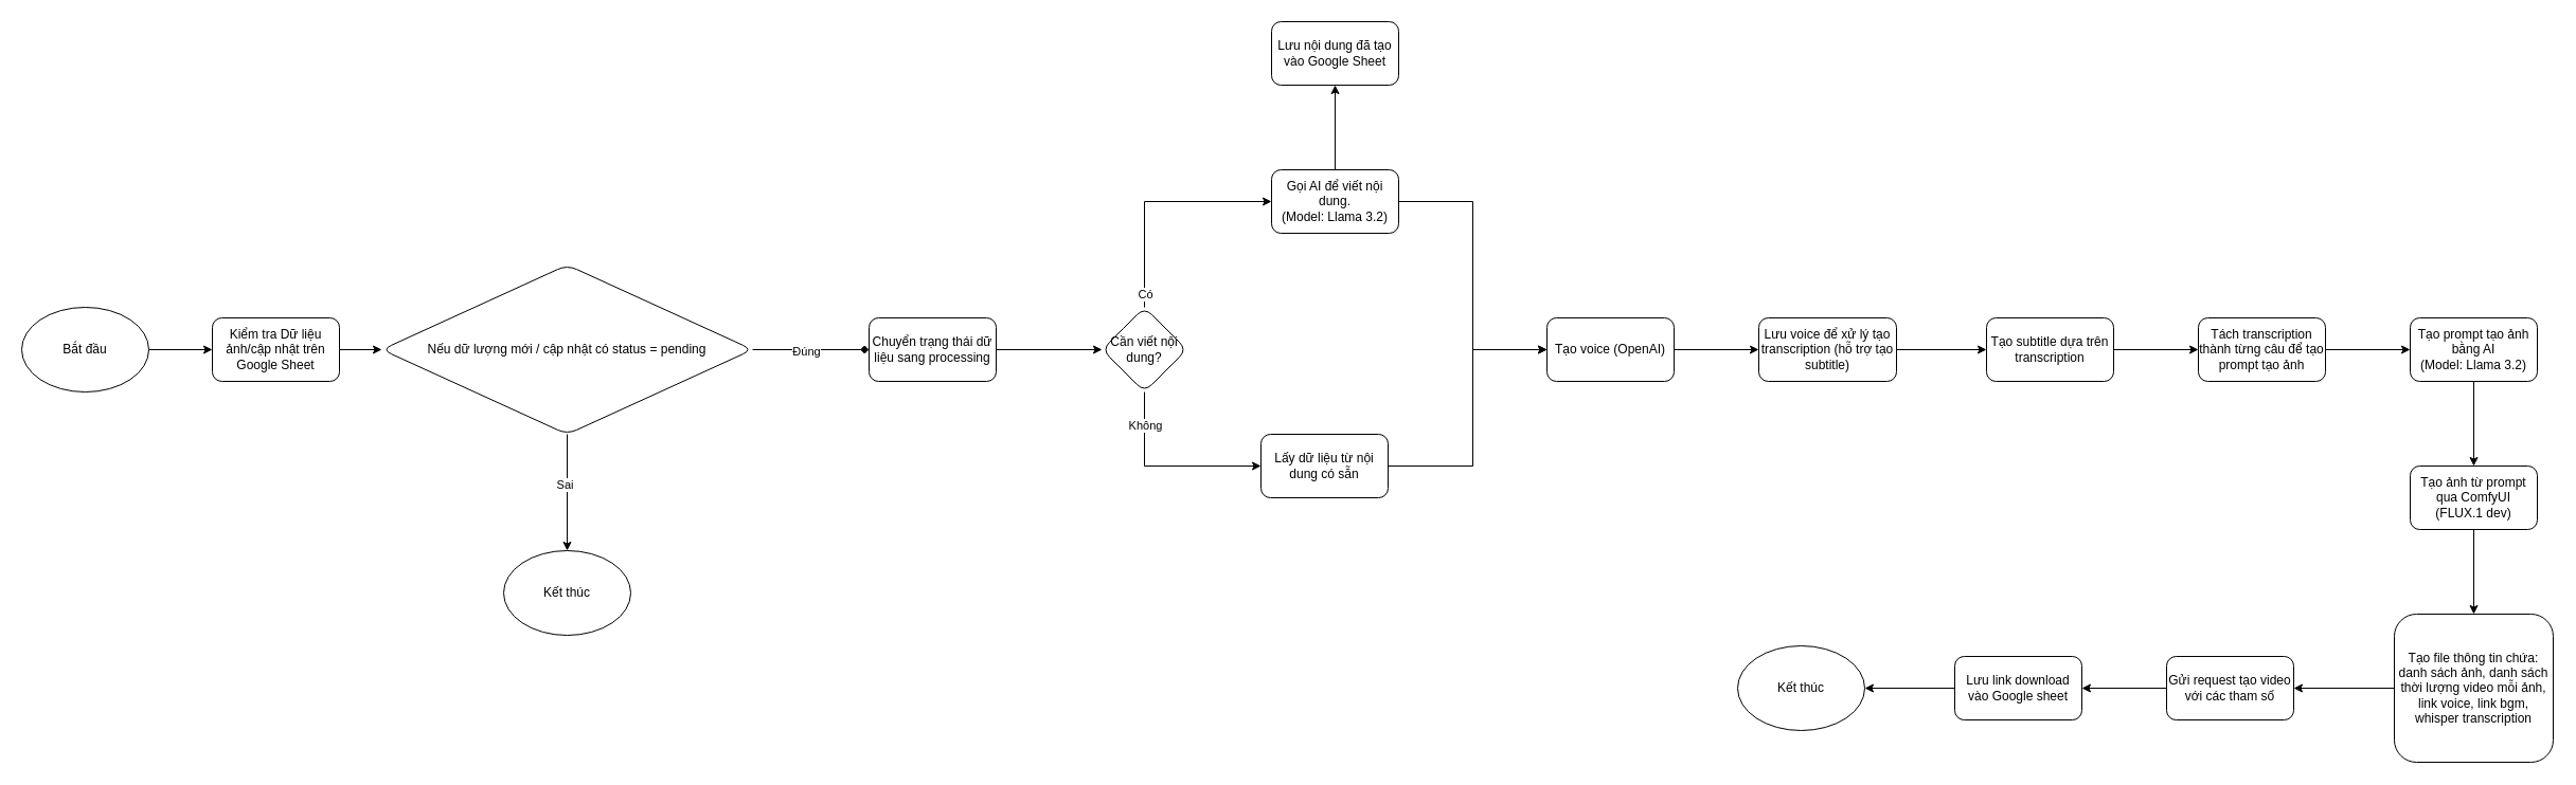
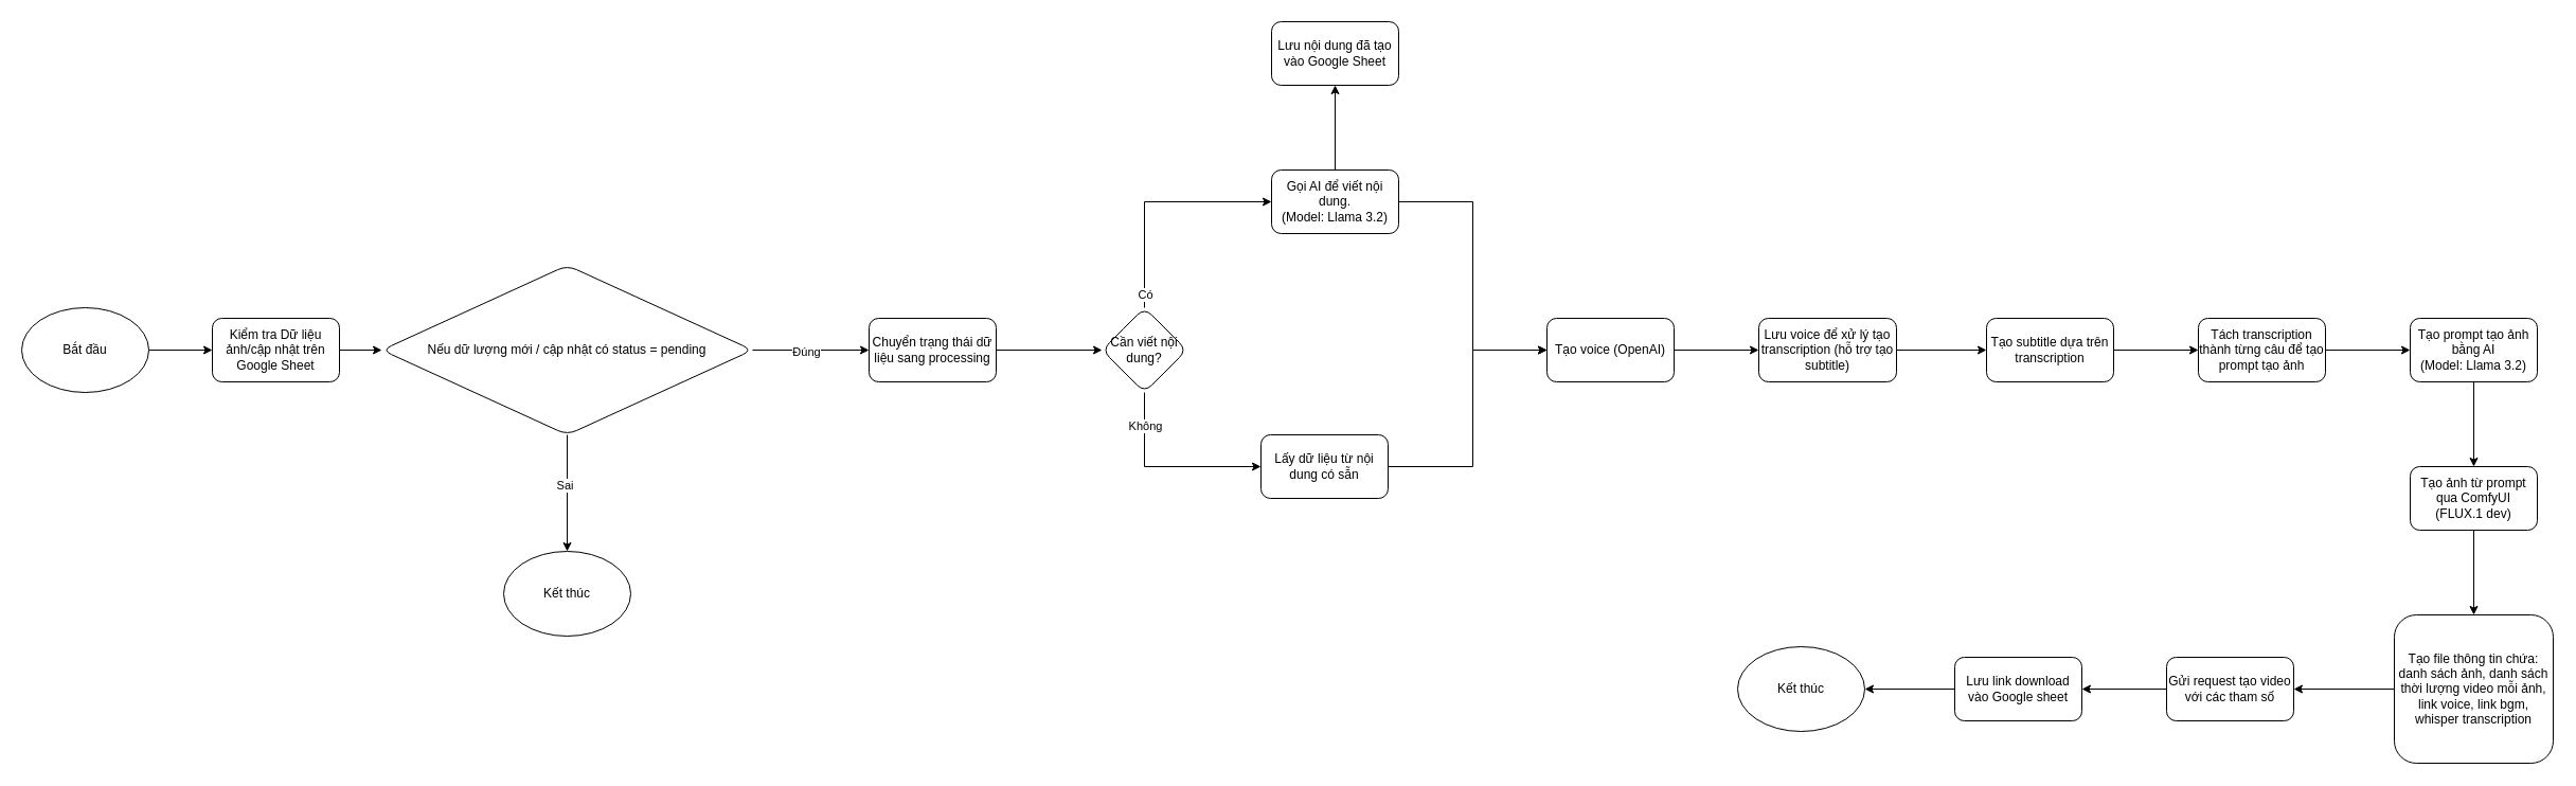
  <mxCell id="0" />
  <mxCell id="1" parent="0" />
  <mxCell id="2" value="" style="edgeStyle=orthogonalEdgeStyle;rounded=0;orthogonalLoop=1;jettySize=auto;html=1;exitX=1;exitY=0.5;exitDx=0;exitDy=0;" edge="1" parent="1" source="43" target="4"><mxGeometry relative="1" as="geometry"><mxPoint x="150" y="330" as="sourcePoint" /></mxGeometry></mxCell>
  <mxCell id="3" value="" style="edgeStyle=orthogonalEdgeStyle;rounded=0;orthogonalLoop=1;jettySize=auto;html=1;" edge="1" parent="1" source="4" target="9"><mxGeometry relative="1" as="geometry" /></mxCell>
  <mxCell id="4" value="Kiểm tra Dữ liệu ảnh/cập nhật trên Google Sheet" style="whiteSpace=wrap;html=1;rounded=1;glass=0;strokeWidth=1;shadow=0;" vertex="1" parent="1"><mxGeometry x="200" y="300" width="120" height="60" as="geometry" /></mxCell>
  <mxCell id="5" value="" style="edgeStyle=orthogonalEdgeStyle;rounded=0;orthogonalLoop=1;jettySize=auto;html=1;" edge="1" parent="1" source="9" target="42"><mxGeometry relative="1" as="geometry"><mxPoint x="480" y="540" as="targetPoint" /></mxGeometry></mxCell>
  <mxCell id="6" value="Sai" style="edgeLabel;html=1;align=center;verticalAlign=middle;resizable=0;points=[];" vertex="1" connectable="0" parent="5"><mxGeometry x="-0.138" y="-3" relative="1" as="geometry"><mxPoint as="offset" /></mxGeometry></mxCell>
- <mxCell id="7" value="" style="edgeStyle=orthogonalEdgeStyle;rounded=0;orthogonalLoop=1;jettySize=auto;html=1;endArrow=diamond;" edge="1" parent="1" source="9" target="11"><mxGeometry relative="1" as="geometry" /></mxCell>
+ <mxCell id="7" value="" style="edgeStyle=orthogonalEdgeStyle;rounded=0;orthogonalLoop=1;jettySize=auto;html=1;" edge="1" parent="1" source="9" target="11"><mxGeometry relative="1" as="geometry" /></mxCell>
  <mxCell id="8" value="Đúng" style="edgeLabel;html=1;align=center;verticalAlign=middle;resizable=0;points=[];" vertex="1" connectable="0" parent="7"><mxGeometry x="-0.083" y="-1" relative="1" as="geometry"><mxPoint as="offset" /></mxGeometry></mxCell>
  <mxCell id="9" value="Nếu dữ lượng mới / cập nhật có status = pending" style="rhombus;whiteSpace=wrap;html=1;rounded=1;glass=0;strokeWidth=1;shadow=0;" vertex="1" parent="1"><mxGeometry x="360" y="250" width="350" height="160" as="geometry" /></mxCell>
  <mxCell id="10" value="" style="edgeStyle=orthogonalEdgeStyle;rounded=0;orthogonalLoop=1;jettySize=auto;html=1;" edge="1" parent="1" source="11" target="16"><mxGeometry relative="1" as="geometry" /></mxCell>
  <mxCell id="11" value="Chuyển trạng thái dữ liệu sang processing" style="whiteSpace=wrap;html=1;rounded=1;glass=0;strokeWidth=1;shadow=0;" vertex="1" parent="1"><mxGeometry x="820" y="300" width="120" height="60" as="geometry" /></mxCell>
  <mxCell id="12" value="" style="edgeStyle=orthogonalEdgeStyle;rounded=0;orthogonalLoop=1;jettySize=auto;html=1;" edge="1" parent="1" source="16" target="19"><mxGeometry relative="1" as="geometry"><Array as="points"><mxPoint x="1080" y="190" /></Array></mxGeometry></mxCell>
  <mxCell id="13" value="Có" style="edgeLabel;html=1;align=center;verticalAlign=middle;resizable=0;points=[];" vertex="1" connectable="0" parent="12"><mxGeometry x="-0.429" y="-1" relative="1" as="geometry"><mxPoint x="-1" y="50" as="offset" /></mxGeometry></mxCell>
  <mxCell id="14" value="" style="edgeStyle=orthogonalEdgeStyle;rounded=0;orthogonalLoop=1;jettySize=auto;html=1;" edge="1" parent="1" source="16" target="21"><mxGeometry relative="1" as="geometry"><Array as="points"><mxPoint x="1080" y="440" /></Array></mxGeometry></mxCell>
  <mxCell id="15" value="Không" style="edgeLabel;html=1;align=center;verticalAlign=middle;resizable=0;points=[];" vertex="1" connectable="0" parent="14"><mxGeometry x="-0.656" relative="1" as="geometry"><mxPoint as="offset" /></mxGeometry></mxCell>
  <mxCell id="16" value="Cần viết nội dung?" style="rhombus;whiteSpace=wrap;html=1;rounded=1;glass=0;strokeWidth=1;shadow=0;" vertex="1" parent="1"><mxGeometry x="1040" y="290" width="80" height="80" as="geometry" /></mxCell>
  <mxCell id="17" value="" style="edgeStyle=orthogonalEdgeStyle;rounded=0;orthogonalLoop=1;jettySize=auto;html=1;entryX=0;entryY=0.5;entryDx=0;entryDy=0;" edge="1" parent="1" source="19" target="23"><mxGeometry relative="1" as="geometry" /></mxCell>
  <mxCell id="18" value="" style="edgeStyle=orthogonalEdgeStyle;rounded=0;orthogonalLoop=1;jettySize=auto;html=1;" edge="1" parent="1" source="19" target="24"><mxGeometry relative="1" as="geometry" /></mxCell>
  <mxCell id="19" value="Gọi AI để viết nội dung.&lt;br&gt;(Model: Llama 3.2)" style="whiteSpace=wrap;html=1;rounded=1;glass=0;strokeWidth=1;shadow=0;" vertex="1" parent="1"><mxGeometry x="1200" y="160" width="120" height="60" as="geometry" /></mxCell>
  <mxCell id="20" style="edgeStyle=orthogonalEdgeStyle;rounded=0;orthogonalLoop=1;jettySize=auto;html=1;entryX=0;entryY=0.5;entryDx=0;entryDy=0;" edge="1" parent="1" source="21" target="23"><mxGeometry relative="1" as="geometry"><Array as="points"><mxPoint x="1390" y="440" /><mxPoint x="1390" y="330" /></Array></mxGeometry></mxCell>
  <mxCell id="21" value="Lấy dữ liệu từ nội dung có sẵn" style="whiteSpace=wrap;html=1;rounded=1;glass=0;strokeWidth=1;shadow=0;" vertex="1" parent="1"><mxGeometry x="1190" y="410" width="120" height="60" as="geometry" /></mxCell>
  <mxCell id="22" value="" style="edgeStyle=orthogonalEdgeStyle;rounded=0;orthogonalLoop=1;jettySize=auto;html=1;" edge="1" parent="1" source="23" target="26"><mxGeometry relative="1" as="geometry" /></mxCell>
  <mxCell id="23" value="Tạo voice (OpenAI)" style="whiteSpace=wrap;html=1;rounded=1;glass=0;strokeWidth=1;shadow=0;" vertex="1" parent="1"><mxGeometry x="1460" y="300" width="120" height="60" as="geometry" /></mxCell>
  <mxCell id="24" value="Lưu nội dung đã tạo vào Google Sheet" style="whiteSpace=wrap;html=1;rounded=1;glass=0;strokeWidth=1;shadow=0;" vertex="1" parent="1"><mxGeometry x="1200" y="20" width="120" height="60" as="geometry" /></mxCell>
  <mxCell id="25" value="" style="edgeStyle=orthogonalEdgeStyle;rounded=0;orthogonalLoop=1;jettySize=auto;html=1;" edge="1" parent="1" source="26" target="28"><mxGeometry relative="1" as="geometry" /></mxCell>
  <mxCell id="26" value="Lưu voice để xử lý tạo transcription (hỗ trợ tạo subtitle)" style="whiteSpace=wrap;html=1;rounded=1;glass=0;strokeWidth=1;shadow=0;" vertex="1" parent="1"><mxGeometry x="1660" y="300" width="130" height="60" as="geometry" /></mxCell>
  <mxCell id="27" value="" style="edgeStyle=orthogonalEdgeStyle;rounded=0;orthogonalLoop=1;jettySize=auto;html=1;" edge="1" parent="1" source="28" target="30"><mxGeometry relative="1" as="geometry" /></mxCell>
  <mxCell id="28" value="Tạo subtitle dựa trên transcription" style="whiteSpace=wrap;html=1;rounded=1;glass=0;strokeWidth=1;shadow=0;" vertex="1" parent="1"><mxGeometry x="1875" y="300" width="120" height="60" as="geometry" /></mxCell>
  <mxCell id="29" value="" style="edgeStyle=orthogonalEdgeStyle;rounded=0;orthogonalLoop=1;jettySize=auto;html=1;" edge="1" parent="1" source="30" target="32"><mxGeometry relative="1" as="geometry" /></mxCell>
  <mxCell id="30" value="Tách transcription thành từng câu để tạo prompt tạo ảnh" style="whiteSpace=wrap;html=1;rounded=1;glass=0;strokeWidth=1;shadow=0;" vertex="1" parent="1"><mxGeometry x="2075" y="300" width="120" height="60" as="geometry" /></mxCell>
  <mxCell id="31" value="" style="edgeStyle=orthogonalEdgeStyle;rounded=0;orthogonalLoop=1;jettySize=auto;html=1;" edge="1" parent="1" source="32" target="34"><mxGeometry relative="1" as="geometry" /></mxCell>
  <mxCell id="32" value="Tạo prompt tạo ảnh bằng AI&lt;br&gt;(Model: Llama 3.2)" style="whiteSpace=wrap;html=1;rounded=1;glass=0;strokeWidth=1;shadow=0;" vertex="1" parent="1"><mxGeometry x="2275" y="300" width="120" height="60" as="geometry" /></mxCell>
  <mxCell id="33" value="" style="edgeStyle=orthogonalEdgeStyle;rounded=0;orthogonalLoop=1;jettySize=auto;html=1;" edge="1" parent="1" source="34" target="36"><mxGeometry relative="1" as="geometry" /></mxCell>
  <mxCell id="34" value="Tạo ảnh từ prompt qua ComfyUI (FLUX.1 dev)" style="whiteSpace=wrap;html=1;rounded=1;glass=0;strokeWidth=1;shadow=0;" vertex="1" parent="1"><mxGeometry x="2275" y="440" width="120" height="60" as="geometry" /></mxCell>
  <mxCell id="35" value="" style="edgeStyle=orthogonalEdgeStyle;rounded=0;orthogonalLoop=1;jettySize=auto;html=1;" edge="1" parent="1" source="36" target="38"><mxGeometry relative="1" as="geometry" /></mxCell>
  <mxCell id="36" value="Tạo file thông tin chứa:&lt;div&gt;danh sách ảnh, danh sách thời lượng video mỗi ảnh, link voice, link bgm, whisper transcription&lt;/div&gt;" style="whiteSpace=wrap;html=1;rounded=1;glass=0;strokeWidth=1;shadow=0;" vertex="1" parent="1"><mxGeometry x="2260" y="580" width="150" height="140" as="geometry" /></mxCell>
  <mxCell id="37" value="" style="edgeStyle=orthogonalEdgeStyle;rounded=0;orthogonalLoop=1;jettySize=auto;html=1;" edge="1" parent="1" source="38" target="40"><mxGeometry relative="1" as="geometry" /></mxCell>
  <mxCell id="38" value="Gửi request tạo video với các tham số" style="whiteSpace=wrap;html=1;rounded=1;glass=0;strokeWidth=1;shadow=0;" vertex="1" parent="1"><mxGeometry x="2045" y="620" width="120" height="60" as="geometry" /></mxCell>
  <mxCell id="39" value="" style="edgeStyle=orthogonalEdgeStyle;rounded=0;orthogonalLoop=1;jettySize=auto;html=1;" edge="1" parent="1" source="40" target="41"><mxGeometry relative="1" as="geometry"><mxPoint x="1765" y="650" as="targetPoint" /></mxGeometry></mxCell>
  <mxCell id="40" value="Lưu link download vào Google sheet" style="whiteSpace=wrap;html=1;rounded=1;glass=0;strokeWidth=1;shadow=0;" vertex="1" parent="1"><mxGeometry x="1845" y="620" width="120" height="60" as="geometry" /></mxCell>
  <mxCell id="41" value="Kết thúc" style="ellipse;whiteSpace=wrap;html=1;" vertex="1" parent="1"><mxGeometry x="1640" y="610" width="120" height="80" as="geometry" /></mxCell>
  <mxCell id="42" value="Kết thúc" style="ellipse;whiteSpace=wrap;html=1;" vertex="1" parent="1"><mxGeometry x="475" y="520" width="120" height="80" as="geometry" /></mxCell>
  <mxCell id="43" value="Bắt đầu" style="ellipse;whiteSpace=wrap;html=1;" vertex="1" parent="1"><mxGeometry x="20" y="290" width="120" height="80" as="geometry" /></mxCell>
